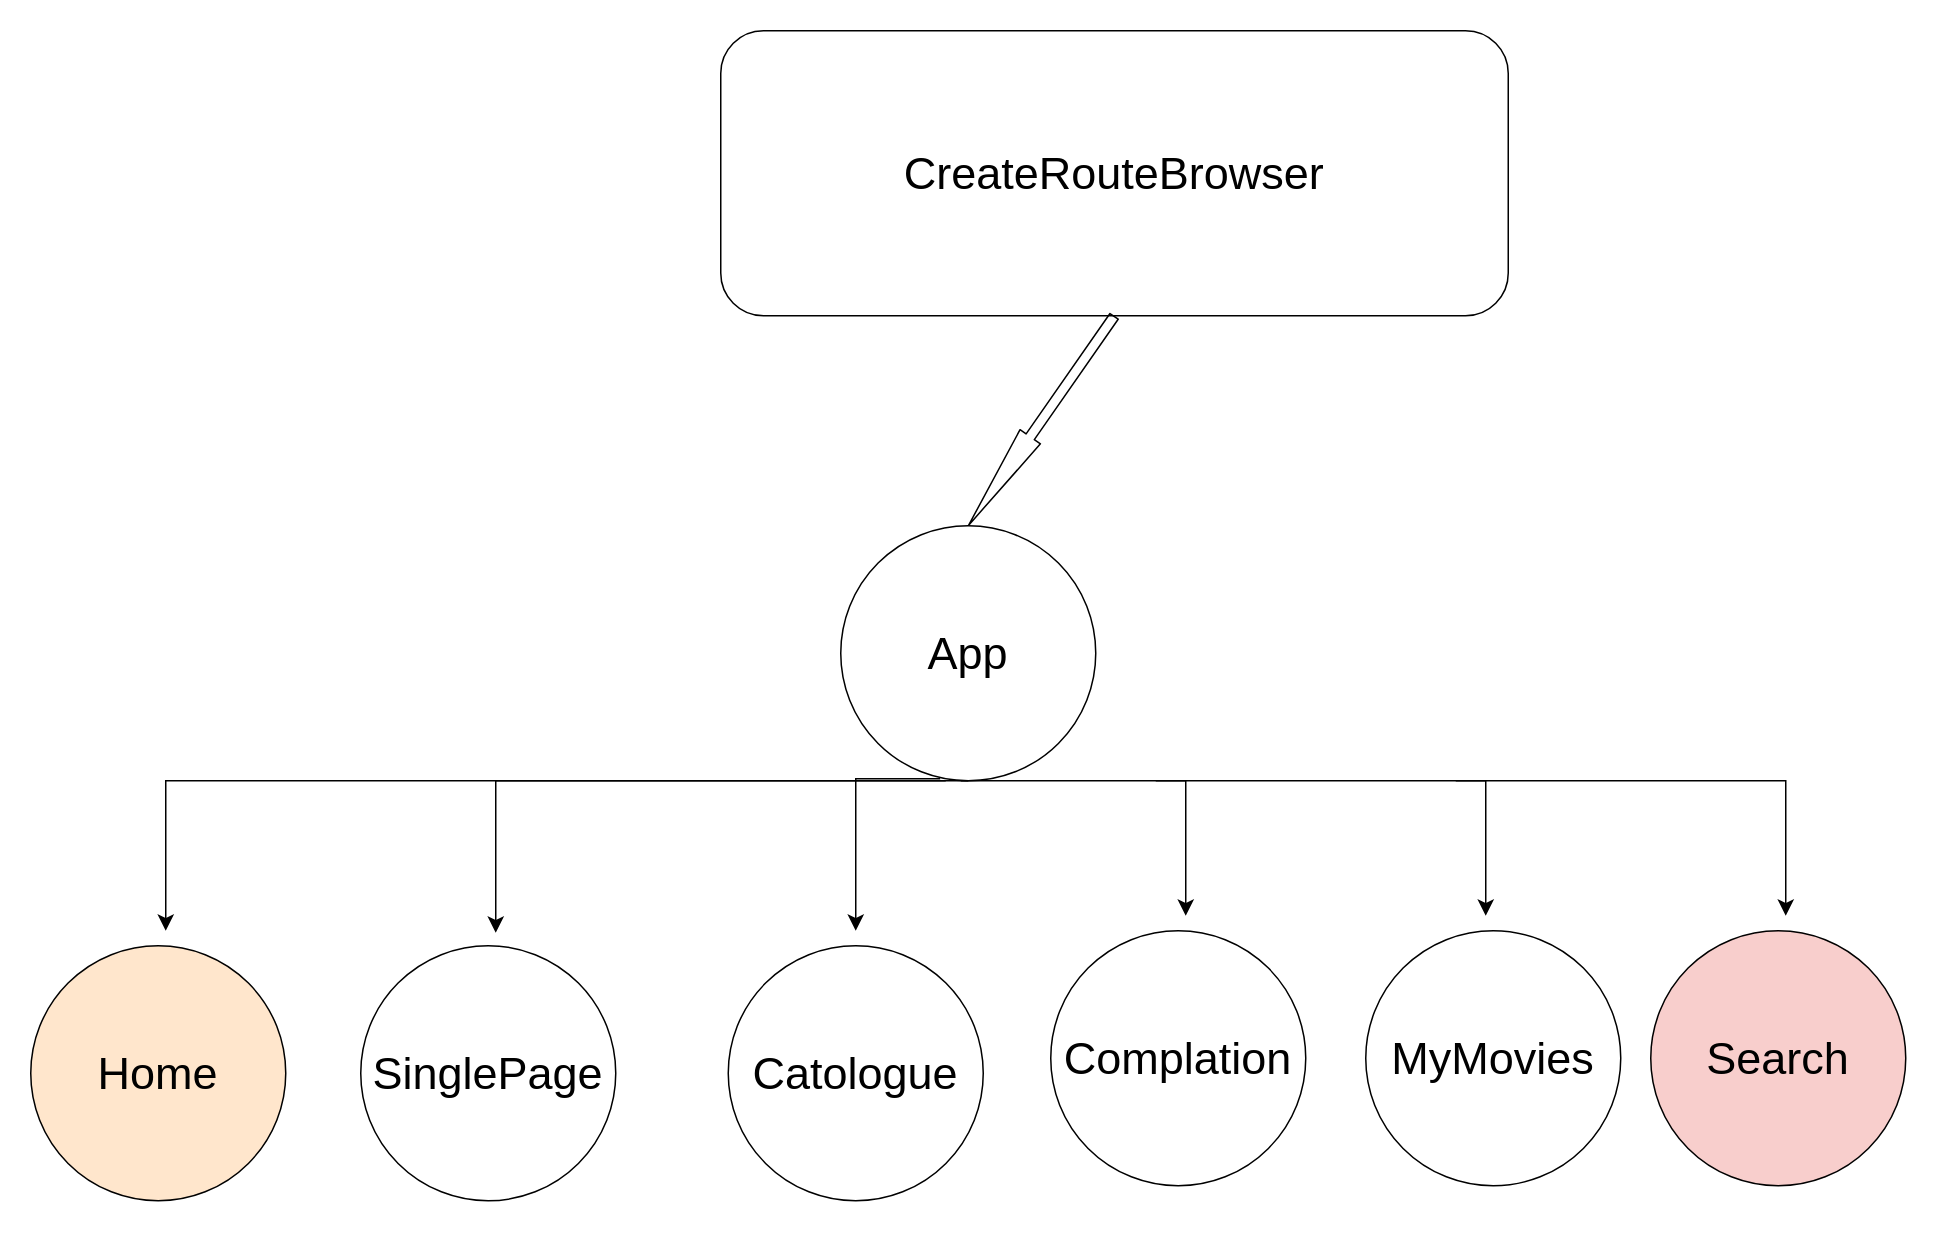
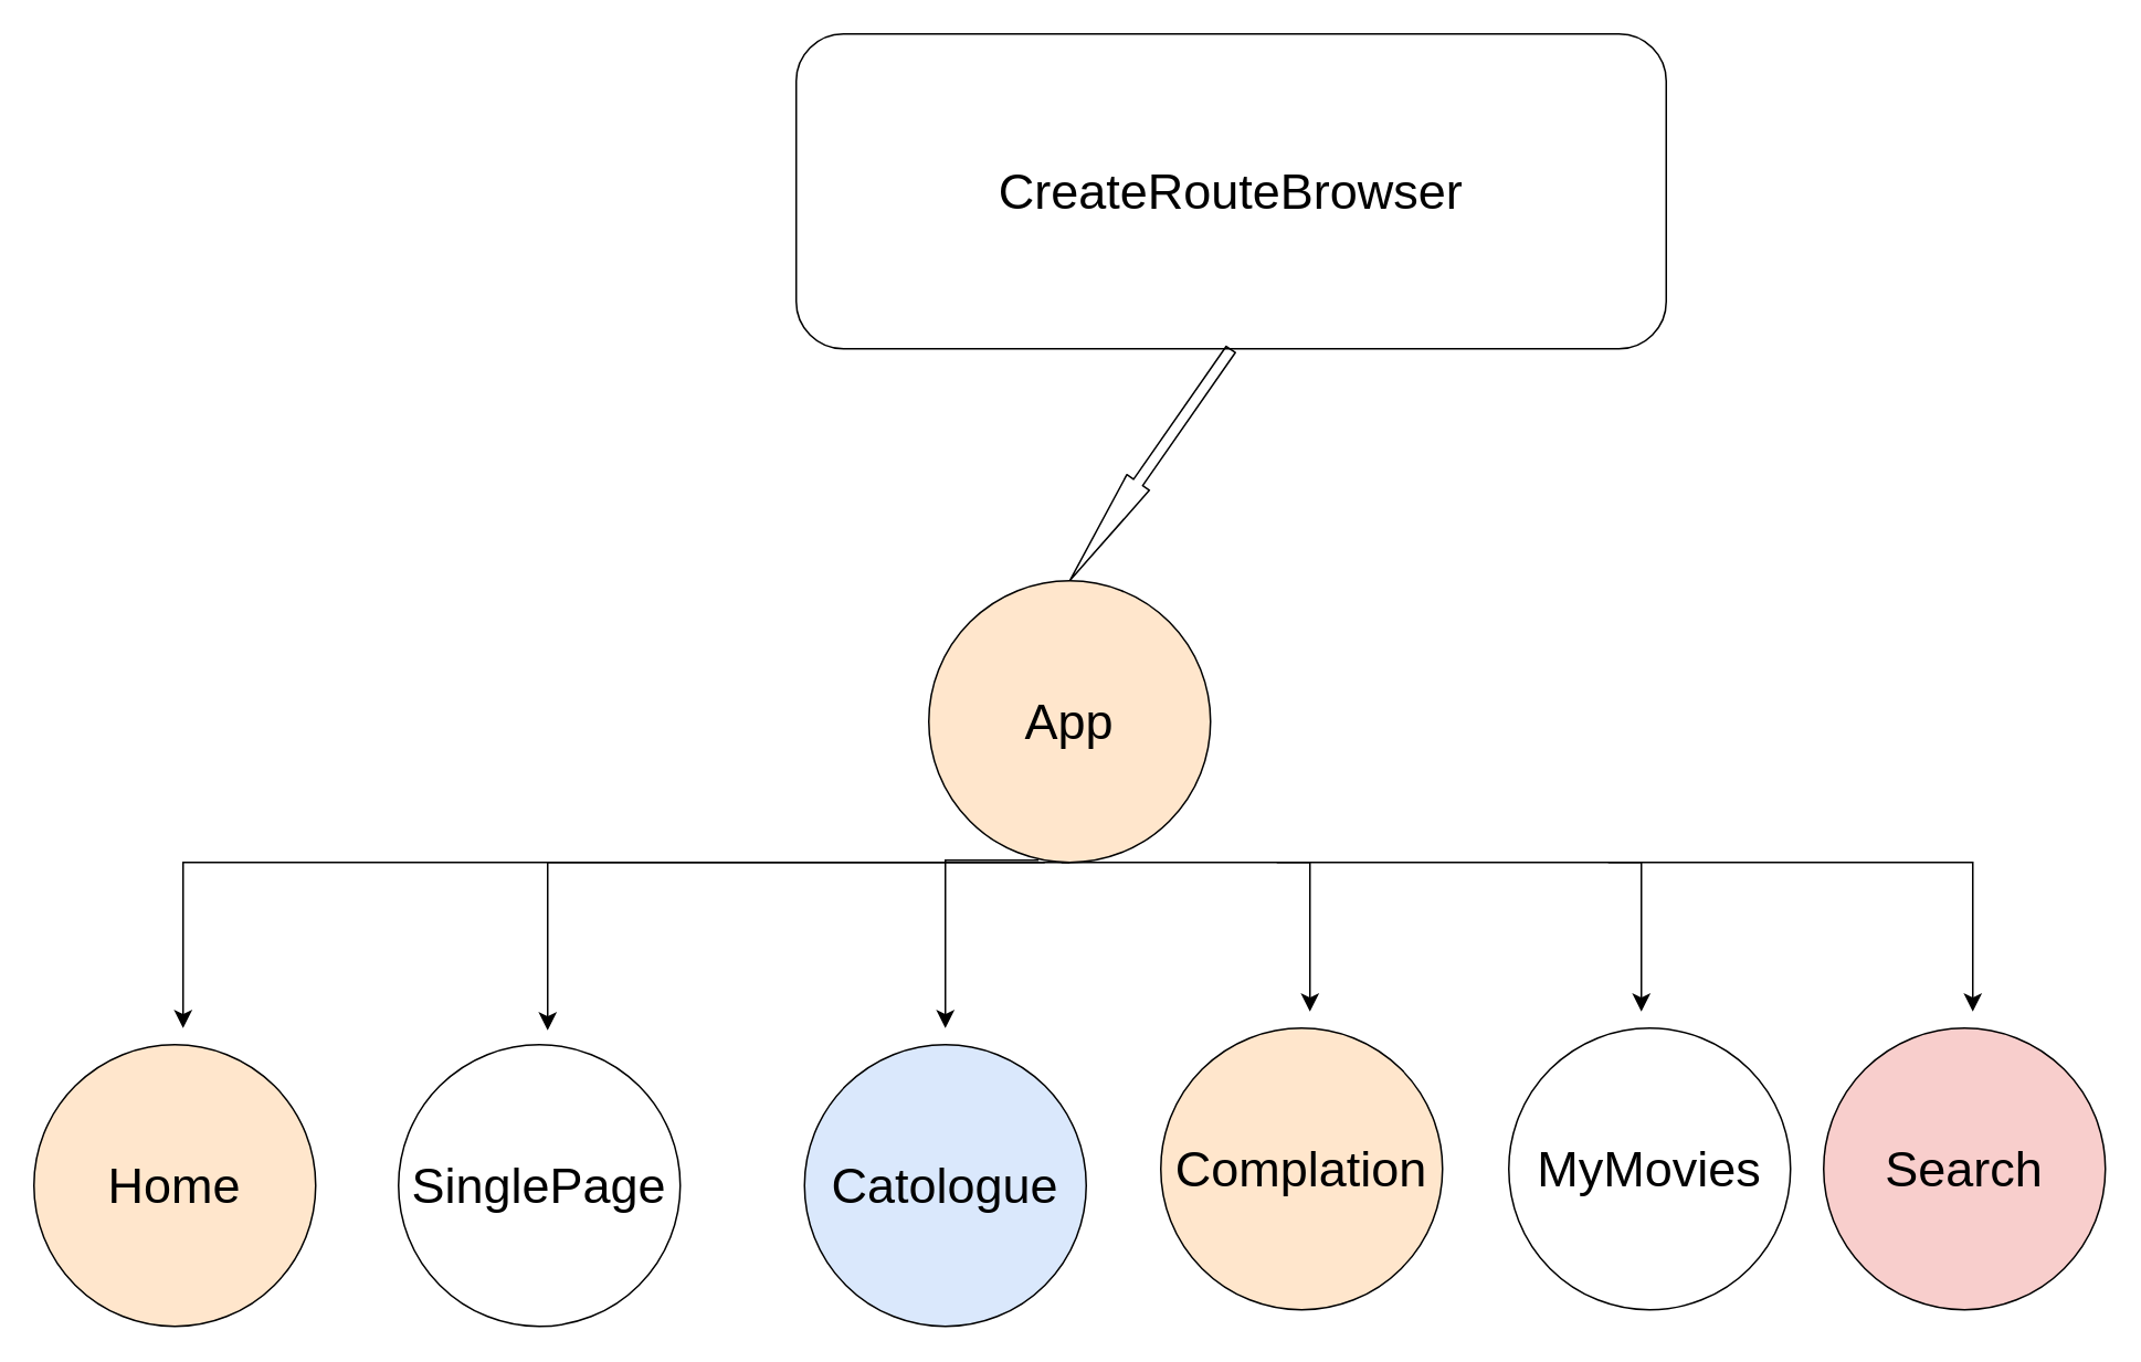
  <mxCell id="0" />
  <mxCell id="1" parent="0" />
  <mxCell id="2" value="&lt;font style=&quot;font-size: 30px;&quot;&gt;CreateRouteBrowser&lt;/font&gt;" style="rounded=1;whiteSpace=wrap;html=1;" vertex="1" parent="1"><mxGeometry x="480" y="20" width="525" height="190" as="geometry" /></mxCell>
  <mxCell id="3" value="" style="shape=flexArrow;endArrow=classic;html=1;exitX=0.5;exitY=1;exitDx=0;exitDy=0;width=6.667;endSize=23.6;endWidth=8.889;" edge="1" parent="1" source="2"><mxGeometry width="50" height="50" relative="1" as="geometry"><mxPoint x="650" y="180" as="sourcePoint" /><mxPoint x="645" y="350" as="targetPoint" /></mxGeometry></mxCell>
- <mxCell id="4" value="App" style="ellipse;whiteSpace=wrap;html=1;aspect=fixed;fontSize=30;" vertex="1" parent="1"><mxGeometry x="560" y="350" width="170" height="170" as="geometry" /></mxCell>
+ <mxCell id="4" value="App" style="ellipse;whiteSpace=wrap;html=1;aspect=fixed;fontSize=30;fillColor=#ffe6cc;" vertex="1" parent="1"><mxGeometry x="560" y="350" width="170" height="170" as="geometry" /></mxCell>
  <mxCell id="5" value="" style="edgeStyle=segmentEdgeStyle;endArrow=classic;html=1;curved=0;rounded=0;endSize=8;startSize=8;fontSize=30;exitX=0.39;exitY=0.992;exitDx=0;exitDy=0;exitPerimeter=0;" edge="1" parent="1" source="4"><mxGeometry width="50" height="50" relative="1" as="geometry"><mxPoint x="540" y="630" as="sourcePoint" /><mxPoint x="570" y="620" as="targetPoint" /></mxGeometry></mxCell>
  <mxCell id="6" value="" style="edgeStyle=segmentEdgeStyle;endArrow=classic;html=1;curved=0;rounded=0;endSize=8;startSize=8;fontSize=30;exitX=0.39;exitY=0.992;exitDx=0;exitDy=0;exitPerimeter=0;" edge="1" parent="1"><mxGeometry width="50" height="50" relative="1" as="geometry"><mxPoint x="640" y="520.02" as="sourcePoint" /><mxPoint x="790" y="610" as="targetPoint" /></mxGeometry></mxCell>
  <mxCell id="7" value="SinglePage" style="ellipse;whiteSpace=wrap;html=1;aspect=fixed;fontSize=30;" vertex="1" parent="1"><mxGeometry x="240" y="630" width="170" height="170" as="geometry" /></mxCell>
- <mxCell id="8" value="Catologue" style="ellipse;whiteSpace=wrap;html=1;aspect=fixed;fontSize=30;" vertex="1" parent="1"><mxGeometry x="485" y="630" width="170" height="170" as="geometry" /></mxCell>
- <mxCell id="9" value="Complation" style="ellipse;whiteSpace=wrap;html=1;aspect=fixed;fontSize=30;" vertex="1" parent="1"><mxGeometry x="700" y="620" width="170" height="170" as="geometry" /></mxCell>
+ <mxCell id="8" value="Catologue" style="ellipse;whiteSpace=wrap;html=1;aspect=fixed;fontSize=30;fillColor=#dae8fc;" vertex="1" parent="1"><mxGeometry x="485" y="630" width="170" height="170" as="geometry" /></mxCell>
+ <mxCell id="9" value="Complation" style="ellipse;whiteSpace=wrap;html=1;aspect=fixed;fontSize=30;fillColor=#ffe6cc;" vertex="1" parent="1"><mxGeometry x="700" y="620" width="170" height="170" as="geometry" /></mxCell>
  <mxCell id="10" value="MyMovies" style="ellipse;whiteSpace=wrap;html=1;aspect=fixed;fontSize=30;" vertex="1" parent="1"><mxGeometry x="910" y="620" width="170" height="170" as="geometry" /></mxCell>
  <mxCell id="11" value="Search" style="ellipse;whiteSpace=wrap;html=1;aspect=fixed;fontSize=30;fillColor=#f8cecc;" vertex="1" parent="1"><mxGeometry x="1100" y="620" width="170" height="170" as="geometry" /></mxCell>
  <mxCell id="12" value="Home" style="ellipse;whiteSpace=wrap;html=1;aspect=fixed;fontSize=30;fillColor=#ffe6cc;" vertex="1" parent="1"><mxGeometry x="20" y="630" width="170" height="170" as="geometry" /></mxCell>
  <mxCell id="13" value="" style="edgeStyle=segmentEdgeStyle;endArrow=classic;html=1;curved=0;rounded=0;endSize=8;startSize=8;fontSize=30;" edge="1" parent="1"><mxGeometry width="50" height="50" relative="1" as="geometry"><mxPoint x="630" y="520" as="sourcePoint" /><mxPoint x="330" y="621.38" as="targetPoint" /></mxGeometry></mxCell>
  <mxCell id="14" value="" style="edgeStyle=segmentEdgeStyle;endArrow=classic;html=1;curved=0;rounded=0;endSize=8;startSize=8;fontSize=30;exitX=0.5;exitY=1;exitDx=0;exitDy=0;" edge="1" parent="1" source="4"><mxGeometry width="50" height="50" relative="1" as="geometry"><mxPoint x="166.3" y="518.64" as="sourcePoint" /><mxPoint x="110" y="620" as="targetPoint" /></mxGeometry></mxCell>
  <mxCell id="15" value="" style="edgeStyle=segmentEdgeStyle;endArrow=classic;html=1;curved=0;rounded=0;endSize=8;startSize=8;fontSize=30;" edge="1" parent="1"><mxGeometry width="50" height="50" relative="1" as="geometry"><mxPoint x="770" y="520" as="sourcePoint" /><mxPoint x="990" y="610" as="targetPoint" /></mxGeometry></mxCell>
  <mxCell id="16" value="" style="edgeStyle=segmentEdgeStyle;endArrow=classic;html=1;curved=0;rounded=0;endSize=8;startSize=8;fontSize=30;" edge="1" parent="1"><mxGeometry width="50" height="50" relative="1" as="geometry"><mxPoint x="970" y="520" as="sourcePoint" /><mxPoint x="1190" y="610" as="targetPoint" /></mxGeometry></mxCell>
